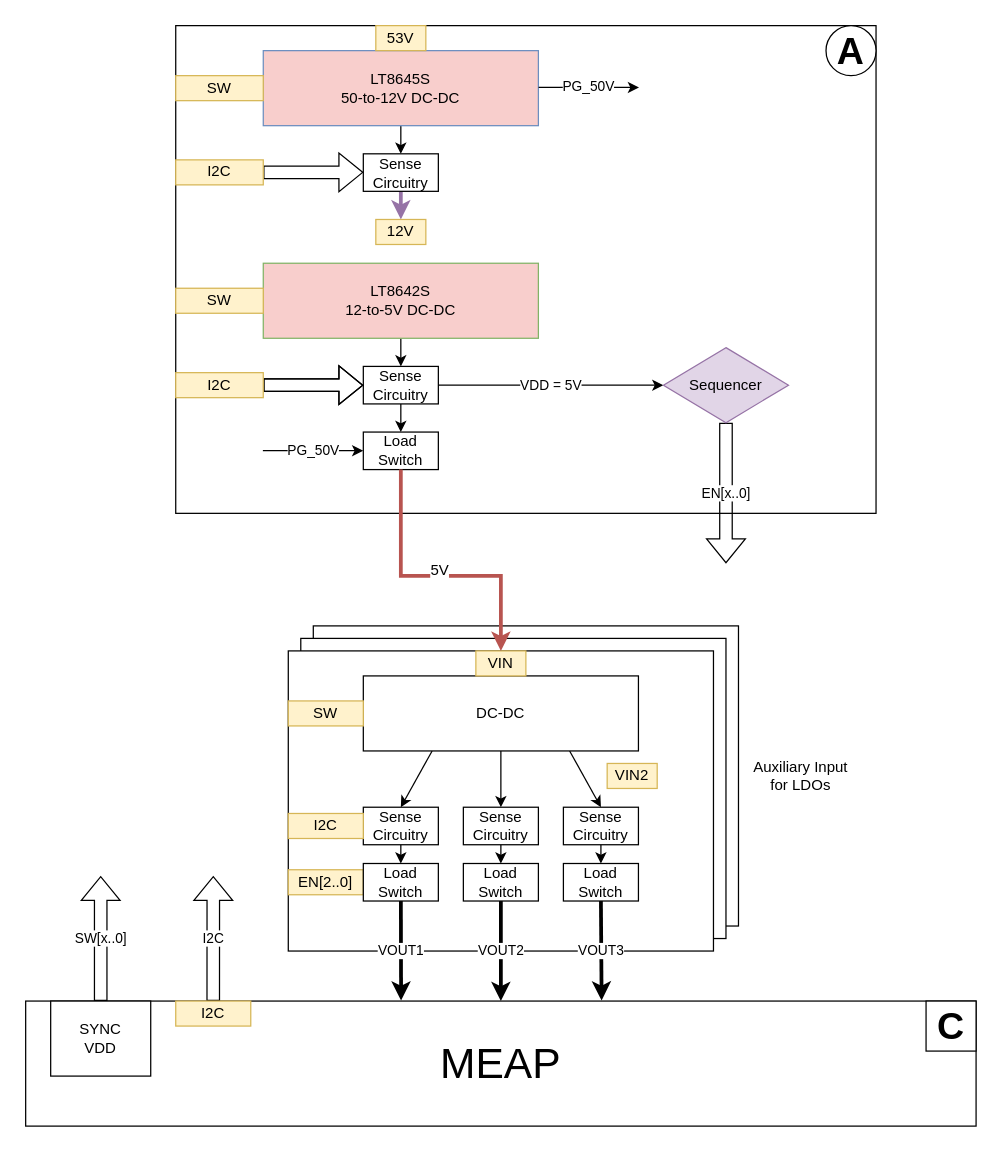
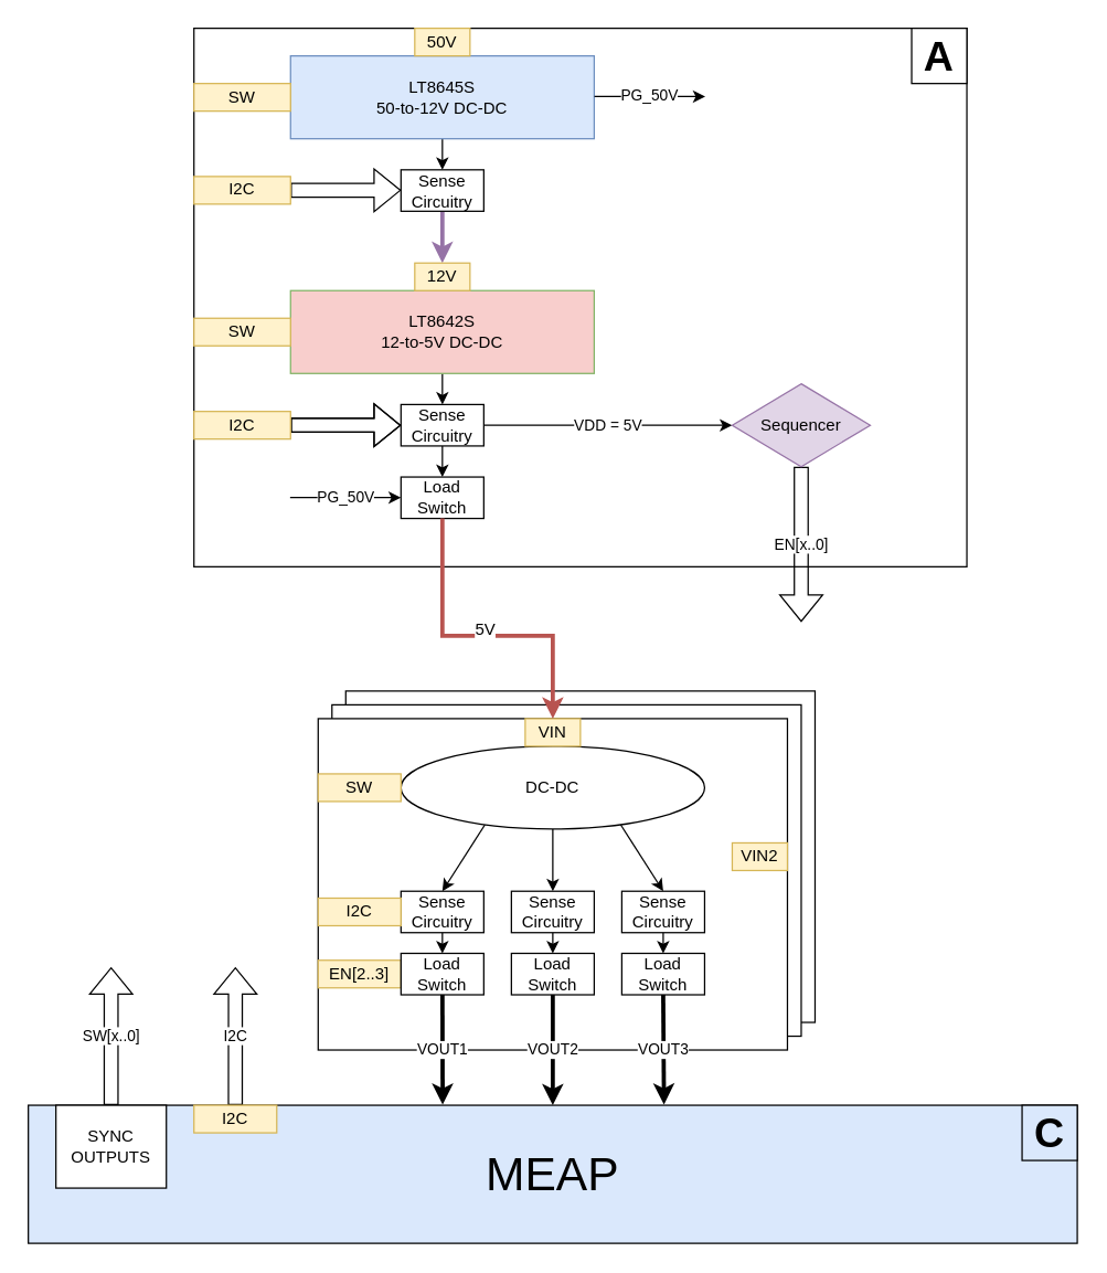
  <mxCell id="0" />
  <mxCell id="1" parent="0" />
- <mxCell id="2" value="&lt;font style=&quot;font-size: 34px&quot;&gt;MEAP&lt;/font&gt;" style="rounded=0;whiteSpace=wrap;html=1;" vertex="1" parent="1"><mxGeometry x="20" y="800" width="760" height="100" as="geometry" /></mxCell>
+ <mxCell id="2" value="&lt;font style=&quot;font-size: 34px&quot;&gt;MEAP&lt;/font&gt;" style="rounded=0;whiteSpace=wrap;html=1;fillColor=#dae8fc;" vertex="1" parent="1"><mxGeometry x="20" y="800" width="760" height="100" as="geometry" /></mxCell>
  <mxCell id="3" value="" style="rounded=0;whiteSpace=wrap;html=1;" vertex="1" parent="1"><mxGeometry x="250" y="500" width="340" height="240" as="geometry" /></mxCell>
  <mxCell id="4" value="" style="rounded=0;whiteSpace=wrap;html=1;" vertex="1" parent="1"><mxGeometry x="240" y="510" width="340" height="240" as="geometry" /></mxCell>
  <mxCell id="5" value="" style="rounded=0;whiteSpace=wrap;html=1;" vertex="1" parent="1"><mxGeometry x="230" y="520" width="340" height="240" as="geometry" /></mxCell>
- <mxCell id="6" value="EN[2..0]" style="text;html=1;strokeColor=#d6b656;fillColor=#fff2cc;align=center;verticalAlign=middle;whiteSpace=wrap;rounded=0;" vertex="1" parent="1"><mxGeometry x="230" y="695" width="60" height="20" as="geometry" /></mxCell>
+ <mxCell id="6" value="EN[2..3]" style="text;html=1;strokeColor=#d6b656;fillColor=#fff2cc;align=center;verticalAlign=middle;whiteSpace=wrap;rounded=0;" vertex="1" parent="1"><mxGeometry x="230" y="695" width="60" height="20" as="geometry" /></mxCell>
  <mxCell id="7" style="edgeStyle=none;rounded=0;orthogonalLoop=1;jettySize=auto;html=1;exitX=0.5;exitY=1;exitDx=0;exitDy=0;entryX=0.5;entryY=0;entryDx=0;entryDy=0;" edge="1" parent="1" source="10" target="18"><mxGeometry relative="1" as="geometry" /></mxCell>
  <mxCell id="8" style="edgeStyle=none;rounded=0;orthogonalLoop=1;jettySize=auto;html=1;exitX=0.75;exitY=1;exitDx=0;exitDy=0;entryX=0.5;entryY=0;entryDx=0;entryDy=0;" edge="1" parent="1" source="10" target="22"><mxGeometry relative="1" as="geometry" /></mxCell>
  <mxCell id="9" style="edgeStyle=none;rounded=0;orthogonalLoop=1;jettySize=auto;html=1;exitX=0.25;exitY=1;exitDx=0;exitDy=0;entryX=0.5;entryY=0;entryDx=0;entryDy=0;" edge="1" parent="1" source="10" target="14"><mxGeometry relative="1" as="geometry" /></mxCell>
- <mxCell id="10" value="DC-DC" style="rounded=0;whiteSpace=wrap;html=1;" vertex="1" parent="1"><mxGeometry x="290" y="540" width="220" height="60" as="geometry" /></mxCell>
+ <mxCell id="10" value="DC-DC" style="ellipse;whiteSpace=wrap;html=1;" vertex="1" parent="1"><mxGeometry x="290" y="540" width="220" height="60" as="geometry" /></mxCell>
  <mxCell id="11" value="VOUT1" style="edgeStyle=none;rounded=0;orthogonalLoop=1;jettySize=auto;html=1;entryX=0.395;entryY=-0.004;entryDx=0;entryDy=0;entryPerimeter=0;shadow=0;startArrow=none;startFill=0;endArrow=classic;endFill=1;strokeWidth=3;" edge="1" parent="1" source="12" target="2"><mxGeometry relative="1" as="geometry" /></mxCell>
  <mxCell id="12" value="Load&lt;br&gt;Switch&lt;br&gt;" style="rounded=0;whiteSpace=wrap;html=1;" vertex="1" parent="1"><mxGeometry x="290" y="690" width="60" height="30" as="geometry" /></mxCell>
  <mxCell id="13" style="edgeStyle=none;rounded=0;orthogonalLoop=1;jettySize=auto;html=1;exitX=0.5;exitY=1;exitDx=0;exitDy=0;entryX=0.5;entryY=0;entryDx=0;entryDy=0;" edge="1" parent="1" source="14" target="12"><mxGeometry relative="1" as="geometry" /></mxCell>
  <mxCell id="14" value="Sense&lt;br&gt;Circuitry&lt;br&gt;" style="rounded=0;whiteSpace=wrap;html=1;" vertex="1" parent="1"><mxGeometry x="290" y="645" width="60" height="30" as="geometry" /></mxCell>
  <mxCell id="15" value="VOUT2" style="edgeStyle=none;rounded=0;orthogonalLoop=1;jettySize=auto;html=1;exitX=0.5;exitY=1;exitDx=0;exitDy=0;entryX=0.5;entryY=0;entryDx=0;entryDy=0;shadow=0;startArrow=none;startFill=0;endArrow=classic;endFill=1;strokeWidth=3;" edge="1" parent="1" source="16" target="2"><mxGeometry relative="1" as="geometry" /></mxCell>
  <mxCell id="16" value="Load&lt;br&gt;Switch&lt;br&gt;" style="rounded=0;whiteSpace=wrap;html=1;" vertex="1" parent="1"><mxGeometry x="370" y="690" width="60" height="30" as="geometry" /></mxCell>
  <mxCell id="17" style="edgeStyle=none;rounded=0;orthogonalLoop=1;jettySize=auto;html=1;exitX=0.5;exitY=1;exitDx=0;exitDy=0;entryX=0.5;entryY=0;entryDx=0;entryDy=0;" edge="1" parent="1" source="18" target="16"><mxGeometry relative="1" as="geometry" /></mxCell>
  <mxCell id="18" value="Sense&lt;br&gt;Circuitry&lt;br&gt;" style="rounded=0;whiteSpace=wrap;html=1;" vertex="1" parent="1"><mxGeometry x="370" y="645" width="60" height="30" as="geometry" /></mxCell>
  <mxCell id="19" value="VOUT3" style="edgeStyle=none;rounded=0;orthogonalLoop=1;jettySize=auto;html=1;exitX=0.5;exitY=1;exitDx=0;exitDy=0;entryX=0.606;entryY=-0.004;entryDx=0;entryDy=0;entryPerimeter=0;shadow=0;startArrow=none;startFill=0;endArrow=classic;endFill=1;strokeWidth=3;" edge="1" parent="1" source="20" target="2"><mxGeometry relative="1" as="geometry" /></mxCell>
  <mxCell id="20" value="Load&lt;br&gt;Switch&lt;br&gt;" style="rounded=0;whiteSpace=wrap;html=1;" vertex="1" parent="1"><mxGeometry x="450" y="690" width="60" height="30" as="geometry" /></mxCell>
  <mxCell id="21" style="edgeStyle=none;rounded=0;orthogonalLoop=1;jettySize=auto;html=1;exitX=0.5;exitY=1;exitDx=0;exitDy=0;entryX=0.5;entryY=0;entryDx=0;entryDy=0;" edge="1" parent="1" source="22" target="20"><mxGeometry relative="1" as="geometry" /></mxCell>
  <mxCell id="22" value="Sense&lt;br&gt;Circuitry&lt;br&gt;" style="rounded=0;whiteSpace=wrap;html=1;" vertex="1" parent="1"><mxGeometry x="450" y="645" width="60" height="30" as="geometry" /></mxCell>
  <mxCell id="23" value="SW" style="text;html=1;strokeColor=#d6b656;fillColor=#fff2cc;align=center;verticalAlign=middle;whiteSpace=wrap;rounded=0;" vertex="1" parent="1"><mxGeometry x="230" y="560" width="60" height="20" as="geometry" /></mxCell>
  <mxCell id="24" value="VIN" style="text;html=1;strokeColor=#d6b656;fillColor=#fff2cc;align=center;verticalAlign=middle;whiteSpace=wrap;rounded=0;" vertex="1" parent="1"><mxGeometry x="380" y="520" width="40" height="20" as="geometry" /></mxCell>
  <mxCell id="25" value="" style="rounded=0;whiteSpace=wrap;html=1;" vertex="1" parent="1"><mxGeometry x="140" y="20" width="560" height="390" as="geometry" /></mxCell>
  <mxCell id="26" style="edgeStyle=none;rounded=0;orthogonalLoop=1;jettySize=auto;html=1;exitX=0.5;exitY=1;exitDx=0;exitDy=0;entryX=0.5;entryY=0;entryDx=0;entryDy=0;" edge="1" parent="1" source="27" target="29"><mxGeometry relative="1" as="geometry" /></mxCell>
- <mxCell id="27" value="LT8645S&lt;br&gt;50-to-12V DC-DC&lt;br&gt;" style="rounded=0;whiteSpace=wrap;html=1;fillColor=#f8cecc;strokeColor=#6c8ebf;" vertex="1" parent="1"><mxGeometry x="210" y="40" width="220" height="60" as="geometry" /></mxCell>
+ <mxCell id="27" value="LT8645S&lt;br&gt;50-to-12V DC-DC&lt;br&gt;" style="rounded=0;whiteSpace=wrap;html=1;fillColor=#dae8fc;strokeColor=#6c8ebf;" vertex="1" parent="1"><mxGeometry x="210" y="40" width="220" height="60" as="geometry" /></mxCell>
  <mxCell id="28" style="edgeStyle=none;rounded=0;orthogonalLoop=1;jettySize=auto;html=1;exitX=0.5;exitY=1;exitDx=0;exitDy=0;entryX=0.5;entryY=0;entryDx=0;entryDy=0;shadow=0;startArrow=none;startFill=0;endArrow=classic;endFill=1;strokeWidth=3;fillColor=#e1d5e7;strokeColor=#9673a6;" edge="1" parent="1" source="29" target="40"><mxGeometry relative="1" as="geometry"><mxPoint x="319.667" y="154.833" as="sourcePoint" /></mxGeometry></mxCell>
  <mxCell id="29" value="Sense&lt;br&gt;Circuitry&lt;br&gt;" style="rounded=0;whiteSpace=wrap;html=1;" vertex="1" parent="1"><mxGeometry x="290" y="122.5" width="60" height="30" as="geometry" /></mxCell>
  <mxCell id="30" value="SW" style="text;html=1;strokeColor=#d6b656;fillColor=#fff2cc;align=center;verticalAlign=middle;whiteSpace=wrap;rounded=0;" vertex="1" parent="1"><mxGeometry x="140" y="60" width="70" height="20" as="geometry" /></mxCell>
- <mxCell id="31" value="53V" style="text;html=1;strokeColor=#d6b656;fillColor=#fff2cc;align=center;verticalAlign=middle;whiteSpace=wrap;rounded=0;" vertex="1" parent="1"><mxGeometry x="300" y="20" width="40" height="20" as="geometry" /></mxCell>
+ <mxCell id="31" value="50V" style="text;html=1;strokeColor=#d6b656;fillColor=#fff2cc;align=center;verticalAlign=middle;whiteSpace=wrap;rounded=0;" vertex="1" parent="1"><mxGeometry x="300" y="20" width="40" height="20" as="geometry" /></mxCell>
  <mxCell id="32" value="PG_50V" style="edgeStyle=none;rounded=0;orthogonalLoop=1;jettySize=auto;html=1;exitX=1;exitY=0.5;exitDx=0;exitDy=0;" edge="1" parent="1" target="35"><mxGeometry relative="1" as="geometry"><mxPoint x="209.667" y="359.833" as="sourcePoint" /></mxGeometry></mxCell>
  <mxCell id="33" style="edgeStyle=none;rounded=0;orthogonalLoop=1;jettySize=auto;html=1;exitX=0.5;exitY=1;exitDx=0;exitDy=0;entryX=0.5;entryY=0;entryDx=0;entryDy=0;" edge="1" parent="1" source="34" target="38"><mxGeometry relative="1" as="geometry" /></mxCell>
  <mxCell id="34" value="LT8642S&lt;br&gt;12-to-5V DC-DC&lt;br&gt;" style="rounded=0;whiteSpace=wrap;html=1;fillColor=#f8cecc;strokeColor=#82b366;" vertex="1" parent="1"><mxGeometry x="210" y="210" width="220" height="60" as="geometry" /></mxCell>
  <mxCell id="35" value="Load&lt;br&gt;Switch&lt;br&gt;" style="rounded=0;whiteSpace=wrap;html=1;" vertex="1" parent="1"><mxGeometry x="290" y="345" width="60" height="30" as="geometry" /></mxCell>
  <mxCell id="36" style="edgeStyle=none;rounded=0;orthogonalLoop=1;jettySize=auto;html=1;exitX=0.5;exitY=1;exitDx=0;exitDy=0;entryX=0.5;entryY=0;entryDx=0;entryDy=0;" edge="1" parent="1" source="38" target="35"><mxGeometry relative="1" as="geometry" /></mxCell>
  <mxCell id="37" value="VDD = 5V" style="edgeStyle=none;rounded=0;orthogonalLoop=1;jettySize=auto;html=1;exitX=1;exitY=0.5;exitDx=0;exitDy=0;entryX=0;entryY=0.5;entryDx=0;entryDy=0;shadow=0;startArrow=none;startFill=0;endArrow=classic;endFill=1;strokeWidth=1;" edge="1" parent="1" source="38" target="42"><mxGeometry relative="1" as="geometry" /></mxCell>
  <mxCell id="38" value="Sense&lt;br&gt;Circuitry&lt;br&gt;" style="rounded=0;whiteSpace=wrap;html=1;" vertex="1" parent="1"><mxGeometry x="290" y="292.5" width="60" height="30" as="geometry" /></mxCell>
  <mxCell id="39" value="SW" style="text;html=1;strokeColor=#d6b656;fillColor=#fff2cc;align=center;verticalAlign=middle;whiteSpace=wrap;rounded=0;" vertex="1" parent="1"><mxGeometry x="140" y="230" width="70" height="20" as="geometry" /></mxCell>
- <mxCell id="40" value="12V" style="text;html=1;strokeColor=#d6b656;fillColor=#fff2cc;align=center;verticalAlign=middle;whiteSpace=wrap;rounded=0;" vertex="1" parent="1"><mxGeometry x="300" y="175" width="40" height="20" as="geometry" /></mxCell>
+ <mxCell id="40" value="12V" style="text;html=1;strokeColor=#d6b656;fillColor=#fff2cc;align=center;verticalAlign=middle;whiteSpace=wrap;rounded=0;" vertex="1" parent="1"><mxGeometry x="300" y="190" width="40" height="20" as="geometry" /></mxCell>
  <mxCell id="41" value="EN[x..0]" style="edgeStyle=none;rounded=0;orthogonalLoop=1;jettySize=auto;html=1;exitX=0.5;exitY=1;exitDx=0;exitDy=0;shadow=0;startArrow=none;startFill=0;endArrow=classic;endFill=1;strokeWidth=1;shape=flexArrow;" edge="1" parent="1" source="42"><mxGeometry relative="1" as="geometry"><mxPoint x="580" y="450" as="targetPoint" /></mxGeometry></mxCell>
  <mxCell id="42" value="Sequencer" style="rhombus;whiteSpace=wrap;html=1;fillColor=#e1d5e7;strokeColor=#9673a6;" vertex="1" parent="1"><mxGeometry x="530" y="277.5" width="100" height="60" as="geometry" /></mxCell>
  <mxCell id="43" value="SW[x..0]" style="edgeStyle=none;shape=flexArrow;rounded=0;orthogonalLoop=1;jettySize=auto;html=1;exitX=0.5;exitY=0;exitDx=0;exitDy=0;shadow=0;startArrow=none;startFill=0;endArrow=classic;endFill=1;strokeWidth=1;" edge="1" parent="1" source="44"><mxGeometry relative="1" as="geometry"><mxPoint x="80" y="700" as="targetPoint" /></mxGeometry></mxCell>
- <mxCell id="44" value="SYNC&lt;br&gt;VDD" style="rounded=0;whiteSpace=wrap;html=1;" vertex="1" parent="1"><mxGeometry x="40" y="800" width="80" height="60" as="geometry" /></mxCell>
+ <mxCell id="44" value="SYNC&lt;br&gt;OUTPUTS" style="rounded=0;whiteSpace=wrap;html=1;" vertex="1" parent="1"><mxGeometry x="40" y="800" width="80" height="60" as="geometry" /></mxCell>
  <mxCell id="45" style="edgeStyle=none;rounded=0;orthogonalLoop=1;jettySize=auto;html=1;exitX=1;exitY=0.5;exitDx=0;exitDy=0;shadow=0;startArrow=none;startFill=0;endArrow=classic;endFill=1;strokeWidth=1;shape=flexArrow;" edge="1" parent="1" source="47" target="38"><mxGeometry relative="1" as="geometry" /></mxCell>
  <mxCell id="46" value="" style="edgeStyle=none;shape=flexArrow;rounded=0;orthogonalLoop=1;jettySize=auto;html=1;shadow=0;startArrow=none;startFill=0;endArrow=classic;endFill=1;strokeWidth=1;" edge="1" parent="1" source="47"><mxGeometry relative="1" as="geometry"><mxPoint x="290" y="307.5" as="targetPoint" /></mxGeometry></mxCell>
  <mxCell id="47" value="I2C" style="text;html=1;strokeColor=#d6b656;fillColor=#fff2cc;align=center;verticalAlign=middle;whiteSpace=wrap;rounded=0;" vertex="1" parent="1"><mxGeometry x="140" y="297.5" width="70" height="20" as="geometry" /></mxCell>
  <mxCell id="48" value="I2C" style="text;html=1;strokeColor=#d6b656;fillColor=#fff2cc;align=center;verticalAlign=middle;whiteSpace=wrap;rounded=0;" vertex="1" parent="1"><mxGeometry x="230" y="650" width="60" height="20" as="geometry" /></mxCell>
  <mxCell id="49" value="" style="edgeStyle=none;shape=flexArrow;rounded=0;orthogonalLoop=1;jettySize=auto;html=1;shadow=0;startArrow=none;startFill=0;endArrow=classic;endFill=1;strokeWidth=1;" edge="1" parent="1" source="50"><mxGeometry relative="1" as="geometry"><mxPoint x="290" y="137.343" as="targetPoint" /></mxGeometry></mxCell>
  <mxCell id="50" value="I2C" style="text;html=1;strokeColor=#d6b656;fillColor=#fff2cc;align=center;verticalAlign=middle;whiteSpace=wrap;rounded=0;" vertex="1" parent="1"><mxGeometry x="140" y="127.343" width="70" height="20" as="geometry" /></mxCell>
  <mxCell id="51" value="PG_50V" style="edgeStyle=none;rounded=0;orthogonalLoop=1;jettySize=auto;html=1;exitX=1;exitY=0.5;exitDx=0;exitDy=0;" edge="1" parent="1"><mxGeometry relative="1" as="geometry"><mxPoint x="430.167" y="69.333" as="sourcePoint" /><mxPoint x="510.5" y="69.455" as="targetPoint" /></mxGeometry></mxCell>
  <mxCell id="52" value="I2C" style="edgeStyle=none;shape=flexArrow;rounded=0;orthogonalLoop=1;jettySize=auto;html=1;exitX=0.5;exitY=0;exitDx=0;exitDy=0;shadow=0;startArrow=none;startFill=0;endArrow=classic;endFill=1;strokeWidth=1;" edge="1" parent="1" source="53"><mxGeometry relative="1" as="geometry"><mxPoint x="170.034" y="700" as="targetPoint" /></mxGeometry></mxCell>
  <mxCell id="53" value="I2C" style="text;html=1;strokeColor=#d6b656;fillColor=#fff2cc;align=center;verticalAlign=middle;whiteSpace=wrap;rounded=0;" vertex="1" parent="1"><mxGeometry x="140" y="800" width="60" height="20" as="geometry" /></mxCell>
- <mxCell id="54" value="&lt;font style=&quot;font-size: 30px&quot;&gt;&lt;b&gt;A&lt;/b&gt;&lt;/font&gt;" style="ellipse;whiteSpace=wrap;html=1;" vertex="1" parent="1"><mxGeometry x="660" y="20" width="40" height="40" as="geometry" /></mxCell>
- <mxCell id="55" value="&lt;font style=&quot;font-size: 30px&quot;&gt;&lt;b&gt;C&lt;/b&gt;&lt;/font&gt;" style="rounded=0;whiteSpace=wrap;html=1;" vertex="1" parent="1"><mxGeometry x="740" y="800" width="40" height="40" as="geometry" /></mxCell>
+ <mxCell id="54" value="&lt;font style=&quot;font-size: 30px&quot;&gt;&lt;b&gt;A&lt;/b&gt;&lt;/font&gt;" style="rounded=0;whiteSpace=wrap;html=1;" vertex="1" parent="1"><mxGeometry x="660" y="20" width="40" height="40" as="geometry" /></mxCell>
+ <mxCell id="55" value="&lt;font style=&quot;font-size: 30px&quot;&gt;&lt;b&gt;C&lt;/b&gt;&lt;/font&gt;" style="rounded=0;whiteSpace=wrap;html=1;fillColor=#dae8fc;" vertex="1" parent="1"><mxGeometry x="740" y="800" width="40" height="40" as="geometry" /></mxCell>
  <mxCell id="56" style="edgeStyle=none;rounded=0;orthogonalLoop=1;jettySize=auto;html=1;exitX=0.5;exitY=0;exitDx=0;exitDy=0;shadow=0;strokeWidth=3;fillColor=#f8cecc;strokeColor=#b85450;endArrow=none;endFill=0;startArrow=classic;startFill=1;entryX=0.5;entryY=1;entryDx=0;entryDy=0;" edge="1" parent="1" source="24" target="35"><mxGeometry relative="1" as="geometry"><mxPoint x="320" y="410" as="targetPoint" /><Array as="points"><mxPoint x="400" y="460" /><mxPoint x="320" y="460" /></Array></mxGeometry></mxCell>
  <mxCell id="57" value="5V" style="text;html=1;resizable=0;points=[];align=center;verticalAlign=middle;labelBackgroundColor=#ffffff;" vertex="1" connectable="0" parent="56"><mxGeometry x="0.328" y="-4" relative="1" as="geometry"><mxPoint x="26" y="4" as="offset" /></mxGeometry></mxCell>
- <mxCell id="58" value="VIN2" style="text;html=1;strokeColor=#d6b656;fillColor=#fff2cc;align=center;verticalAlign=middle;whiteSpace=wrap;rounded=0;" vertex="1" parent="1"><mxGeometry x="485" y="610" width="40" height="20" as="geometry" /></mxCell>
- <mxCell id="59" value="Auxiliary Input for LDOs" style="text;html=1;strokeColor=none;fillColor=none;align=center;verticalAlign=middle;whiteSpace=wrap;rounded=0;" vertex="1" parent="1"><mxGeometry x="600" y="610" width="80" height="20" as="geometry" /></mxCell>
+ <mxCell id="58" value="VIN2" style="text;html=1;strokeColor=#d6b656;fillColor=#fff2cc;align=center;verticalAlign=middle;whiteSpace=wrap;rounded=0;" vertex="1" parent="1"><mxGeometry x="530" y="610" width="40" height="20" as="geometry" /></mxCell>
